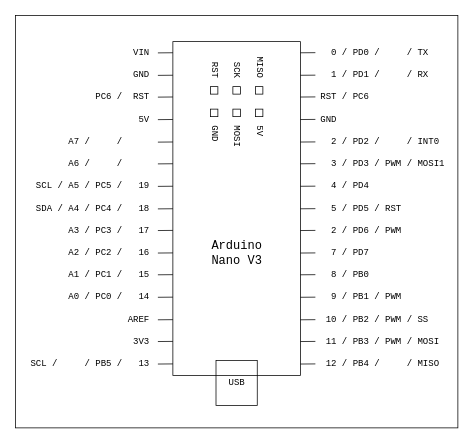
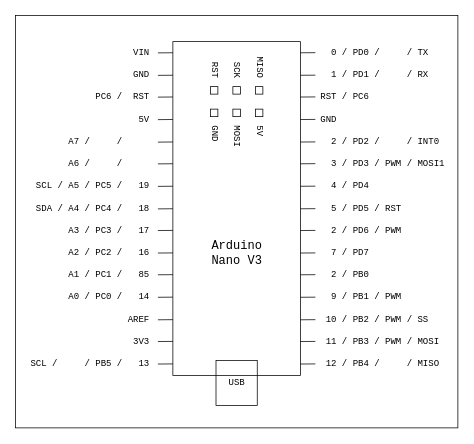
  <mxCell id="0" />
  <mxCell id="1" value="bg" parent="0" />
  <mxCell id="2" value="" style="rounded=0;whiteSpace=wrap;html=1;fillColor=#FFFFFF;" vertex="1" parent="1"><mxGeometry x="20" y="20" width="590" height="550" as="geometry" /></mxCell>
  <mxCell id="3" parent="0" />
  <mxCell id="4" value="&amp;nbsp; 2 / PD2 /&amp;nbsp; &amp;nbsp; &amp;nbsp;/ INT0" style="text;html=1;align=left;verticalAlign=middle;resizable=0;points=[];autosize=1;strokeColor=none;fillColor=none;fontFamily=Courier New;" parent="3" vertex="1"><mxGeometry x="425" y="174" width="180" height="30" as="geometry" /></mxCell>
  <mxCell id="5" value="&amp;nbsp; 3 / PD3 / PWM / MOSI1" style="text;html=1;align=left;verticalAlign=middle;resizable=0;points=[];autosize=1;strokeColor=none;fillColor=none;fontFamily=Courier New;" parent="3" vertex="1"><mxGeometry x="425" y="203" width="180" height="30" as="geometry" /></mxCell>
  <mxCell id="6" value="&amp;nbsp;11 / PB3 / PWM / MOSI" style="text;html=1;align=left;verticalAlign=middle;resizable=0;points=[];autosize=1;strokeColor=none;fillColor=none;fontFamily=Courier New;" parent="3" vertex="1"><mxGeometry x="425" y="440" width="180" height="30" as="geometry" /></mxCell>
  <mxCell id="7" value="&amp;nbsp;12 / PB4 /&amp;nbsp; &amp;nbsp; &amp;nbsp;/ MISO" style="text;html=1;align=left;verticalAlign=middle;resizable=0;points=[];autosize=1;strokeColor=none;fillColor=none;fontFamily=Courier New;" parent="3" vertex="1"><mxGeometry x="425" y="470" width="180" height="30" as="geometry" /></mxCell>
  <mxCell id="8" value="" style="rounded=0;whiteSpace=wrap;html=1;fontFamily=Courier New;fillColor=none;" parent="3" vertex="1"><mxGeometry x="230" y="55" width="170" height="445" as="geometry" /></mxCell>
  <mxCell id="9" value="VIN" style="text;html=1;align=right;verticalAlign=middle;resizable=0;points=[];autosize=1;strokeColor=none;fillColor=none;fontFamily=Courier New;" parent="3" vertex="1"><mxGeometry x="150" y="55" width="50" height="30" as="geometry" /></mxCell>
  <mxCell id="10" value="GND" style="text;html=1;align=right;verticalAlign=middle;resizable=0;points=[];autosize=1;strokeColor=none;fillColor=none;fontFamily=Courier New;" parent="3" vertex="1"><mxGeometry x="150" y="85" width="50" height="30" as="geometry" /></mxCell>
  <mxCell id="11" value="PC6 /&amp;nbsp; RST" style="text;html=1;align=right;verticalAlign=middle;resizable=0;points=[];autosize=1;strokeColor=none;fillColor=none;fontFamily=Courier New;" parent="3" vertex="1"><mxGeometry x="100" y="114" width="100" height="30" as="geometry" /></mxCell>
  <mxCell id="12" value="5V" style="text;html=1;align=right;verticalAlign=middle;resizable=0;points=[];autosize=1;strokeColor=none;fillColor=none;fontFamily=Courier New;" parent="3" vertex="1"><mxGeometry x="160" y="144" width="40" height="30" as="geometry" /></mxCell>
  <mxCell id="13" value="A7 /&amp;nbsp; &amp;nbsp; &amp;nbsp;/&amp;nbsp; &amp;nbsp; &amp;nbsp;" style="text;html=1;align=right;verticalAlign=middle;resizable=0;points=[];autosize=1;strokeColor=none;fillColor=none;fontFamily=Courier New;" parent="3" vertex="1"><mxGeometry x="70" y="174" width="130" height="30" as="geometry" /></mxCell>
  <mxCell id="14" value="A6 /&amp;nbsp; &amp;nbsp; &amp;nbsp;/&amp;nbsp; &amp;nbsp; &amp;nbsp;" style="text;html=1;align=right;verticalAlign=middle;resizable=0;points=[];autosize=1;strokeColor=none;fillColor=none;fontFamily=Courier New;" parent="3" vertex="1"><mxGeometry x="70" y="203" width="130" height="30" as="geometry" /></mxCell>
  <mxCell id="15" value="SCL / A5 / PC5 /&amp;nbsp; &amp;nbsp;19" style="text;html=1;align=right;verticalAlign=middle;resizable=0;points=[];autosize=1;strokeColor=none;fillColor=none;fontFamily=Courier New;" parent="3" vertex="1"><mxGeometry x="30" y="233" width="170" height="30" as="geometry" /></mxCell>
  <mxCell id="16" value="SDA / A4 / PC4 /&amp;nbsp; &amp;nbsp;18" style="text;html=1;align=right;verticalAlign=middle;resizable=0;points=[];autosize=1;strokeColor=none;fillColor=none;fontFamily=Courier New;" parent="3" vertex="1"><mxGeometry x="30" y="263" width="170" height="30" as="geometry" /></mxCell>
  <mxCell id="17" value="A3 / PC3 /&amp;nbsp; &amp;nbsp;17" style="text;html=1;align=right;verticalAlign=middle;resizable=0;points=[];autosize=1;strokeColor=none;fillColor=none;fontFamily=Courier New;" parent="3" vertex="1"><mxGeometry x="70" y="292" width="130" height="30" as="geometry" /></mxCell>
  <mxCell id="18" value="A2 / PC2 /&amp;nbsp; &amp;nbsp;16" style="text;html=1;align=right;verticalAlign=middle;resizable=0;points=[];autosize=1;strokeColor=none;fillColor=none;fontFamily=Courier New;" parent="3" vertex="1"><mxGeometry x="70" y="322" width="130" height="30" as="geometry" /></mxCell>
- <mxCell id="19" value="A1 / PC1 /&amp;nbsp; &amp;nbsp;15" style="text;html=1;align=right;verticalAlign=middle;resizable=0;points=[];autosize=1;strokeColor=none;fillColor=none;fontFamily=Courier New;" parent="3" vertex="1"><mxGeometry x="70" y="351" width="130" height="30" as="geometry" /></mxCell>
+ <mxCell id="19" value="A1 / PC1 /&amp;nbsp; &amp;nbsp;85" style="text;html=1;align=right;verticalAlign=middle;resizable=0;points=[];autosize=1;strokeColor=none;fillColor=none;fontFamily=Courier New;" parent="3" vertex="1"><mxGeometry x="70" y="351" width="130" height="30" as="geometry" /></mxCell>
  <mxCell id="20" value="A0 / PC0 /&amp;nbsp; &amp;nbsp;14" style="text;html=1;align=right;verticalAlign=middle;resizable=0;points=[];autosize=1;strokeColor=none;fillColor=none;fontFamily=Courier New;" parent="3" vertex="1"><mxGeometry x="70" y="381" width="130" height="30" as="geometry" /></mxCell>
  <mxCell id="21" value="AREF" style="text;html=1;align=right;verticalAlign=middle;resizable=0;points=[];autosize=1;strokeColor=none;fillColor=none;fontFamily=Courier New;" parent="3" vertex="1"><mxGeometry x="150" y="411" width="50" height="30" as="geometry" /></mxCell>
  <mxCell id="22" value="3V3" style="text;html=1;align=right;verticalAlign=middle;resizable=0;points=[];autosize=1;strokeColor=none;fillColor=none;fontFamily=Courier New;" parent="3" vertex="1"><mxGeometry x="150" y="440" width="50" height="30" as="geometry" /></mxCell>
  <mxCell id="23" value="SCL /&amp;nbsp; &amp;nbsp; &amp;nbsp;/ PB5 /&amp;nbsp; &amp;nbsp;13" style="text;html=1;align=right;verticalAlign=middle;resizable=0;points=[];autosize=1;strokeColor=none;fillColor=none;fontFamily=Courier New;" parent="3" vertex="1"><mxGeometry x="20" y="470" width="180" height="30" as="geometry" /></mxCell>
  <mxCell id="24" value="&amp;nbsp; 0 / PD0 /&amp;nbsp; &amp;nbsp; &amp;nbsp;/ TX" style="text;html=1;align=left;verticalAlign=middle;resizable=0;points=[];autosize=1;strokeColor=none;fillColor=none;fontFamily=Courier New;" parent="3" vertex="1"><mxGeometry x="425" y="55" width="170" height="30" as="geometry" /></mxCell>
  <mxCell id="25" value="&amp;nbsp; 1 / PD1 /&amp;nbsp; &amp;nbsp; &amp;nbsp;/ RX" style="text;html=1;align=left;verticalAlign=middle;resizable=0;points=[];autosize=1;strokeColor=none;fillColor=none;fontFamily=Courier New;" parent="3" vertex="1"><mxGeometry x="425" y="85" width="170" height="30" as="geometry" /></mxCell>
  <mxCell id="26" value="RST / PC6" style="text;html=1;align=left;verticalAlign=middle;resizable=0;points=[];autosize=1;strokeColor=none;fillColor=none;fontFamily=Courier New;" parent="3" vertex="1"><mxGeometry x="425" y="114" width="90" height="30" as="geometry" /></mxCell>
  <mxCell id="27" value="GND" style="text;html=1;align=left;verticalAlign=middle;resizable=0;points=[];autosize=1;strokeColor=none;fillColor=none;fontFamily=Courier New;" parent="3" vertex="1"><mxGeometry x="425" y="144" width="50" height="30" as="geometry" /></mxCell>
  <mxCell id="28" value="&amp;nbsp; 4 / PD4" style="text;html=1;align=left;verticalAlign=middle;resizable=0;points=[];autosize=1;strokeColor=none;fillColor=none;fontFamily=Courier New;" parent="3" vertex="1"><mxGeometry x="425" y="233" width="90" height="30" as="geometry" /></mxCell>
  <mxCell id="29" value="&amp;nbsp; 5 / PD5 / RST" style="text;html=1;align=left;verticalAlign=middle;resizable=0;points=[];autosize=1;strokeColor=none;fillColor=none;fontFamily=Courier New;" parent="3" vertex="1"><mxGeometry x="425" y="263" width="130" height="30" as="geometry" /></mxCell>
  <mxCell id="30" value="&amp;nbsp; 2 / PD6 / PWM" style="text;html=1;align=left;verticalAlign=middle;resizable=0;points=[];autosize=1;strokeColor=none;fillColor=none;fontFamily=Courier New;" parent="3" vertex="1"><mxGeometry x="425" y="292" width="130" height="30" as="geometry" /></mxCell>
  <mxCell id="31" value="&amp;nbsp; 7 / PD7" style="text;html=1;align=left;verticalAlign=middle;resizable=0;points=[];autosize=1;strokeColor=none;fillColor=none;fontFamily=Courier New;" parent="3" vertex="1"><mxGeometry x="425" y="322" width="90" height="30" as="geometry" /></mxCell>
- <mxCell id="32" value="&amp;nbsp; 8 / PB0" style="text;html=1;align=left;verticalAlign=middle;resizable=0;points=[];autosize=1;strokeColor=none;fillColor=none;fontFamily=Courier New;" parent="3" vertex="1"><mxGeometry x="425" y="351" width="90" height="30" as="geometry" /></mxCell>
+ <mxCell id="32" value="&amp;nbsp; 2 / PB0" style="text;html=1;align=left;verticalAlign=middle;resizable=0;points=[];autosize=1;strokeColor=none;fillColor=none;fontFamily=Courier New;" parent="3" vertex="1"><mxGeometry x="425" y="351" width="90" height="30" as="geometry" /></mxCell>
  <mxCell id="33" value="&amp;nbsp; 9 / PB1 / PWM" style="text;html=1;align=left;verticalAlign=middle;resizable=0;points=[];autosize=1;strokeColor=none;fillColor=none;fontFamily=Courier New;" parent="3" vertex="1"><mxGeometry x="425" y="381" width="130" height="30" as="geometry" /></mxCell>
  <mxCell id="34" value="&amp;nbsp;10 / PB2 / PWM / SS" style="text;html=1;align=left;verticalAlign=middle;resizable=0;points=[];autosize=1;strokeColor=none;fillColor=none;fontFamily=Courier New;" parent="3" vertex="1"><mxGeometry x="425" y="411" width="170" height="30" as="geometry" /></mxCell>
  <mxCell id="35" value="&lt;font style=&quot;font-size: 16px;&quot;&gt;Arduino&lt;br&gt;Nano V3&lt;/font&gt;" style="text;html=1;align=center;verticalAlign=middle;resizable=0;points=[];autosize=1;strokeColor=none;fillColor=none;fontFamily=Courier New;" parent="3" vertex="1"><mxGeometry x="270" y="312.5" width="90" height="50" as="geometry" /></mxCell>
  <mxCell id="36" value="USB" style="rounded=0;whiteSpace=wrap;html=1;fontFamily=Courier New;fillColor=none;" parent="3" vertex="1"><mxGeometry x="287.5" y="480" width="55" height="60" as="geometry" /></mxCell>
  <mxCell id="37" value="" style="endArrow=none;html=1;fontFamily=Courier New;" parent="3" edge="1"><mxGeometry width="50" height="50" relative="1" as="geometry"><mxPoint x="210" y="70" as="sourcePoint" /><mxPoint x="230" y="69.83" as="targetPoint" /></mxGeometry></mxCell>
  <mxCell id="38" value="" style="endArrow=none;html=1;fontFamily=Courier New;" parent="3" edge="1"><mxGeometry width="50" height="50" relative="1" as="geometry"><mxPoint x="210" y="100" as="sourcePoint" /><mxPoint x="230" y="99.83" as="targetPoint" /></mxGeometry></mxCell>
  <mxCell id="39" value="" style="endArrow=none;html=1;fontFamily=Courier New;" parent="3" edge="1"><mxGeometry width="50" height="50" relative="1" as="geometry"><mxPoint x="210" y="129" as="sourcePoint" /><mxPoint x="230" y="128.83" as="targetPoint" /></mxGeometry></mxCell>
  <mxCell id="40" value="" style="endArrow=none;html=1;fontFamily=Courier New;" parent="3" edge="1"><mxGeometry width="50" height="50" relative="1" as="geometry"><mxPoint x="210" y="159" as="sourcePoint" /><mxPoint x="230" y="158.83" as="targetPoint" /></mxGeometry></mxCell>
  <mxCell id="41" value="" style="endArrow=none;html=1;fontFamily=Courier New;" parent="3" edge="1"><mxGeometry width="50" height="50" relative="1" as="geometry"><mxPoint x="210" y="189" as="sourcePoint" /><mxPoint x="230" y="188.83" as="targetPoint" /></mxGeometry></mxCell>
  <mxCell id="42" value="" style="endArrow=none;html=1;fontFamily=Courier New;" parent="3" edge="1"><mxGeometry width="50" height="50" relative="1" as="geometry"><mxPoint x="210" y="218" as="sourcePoint" /><mxPoint x="230" y="217.83" as="targetPoint" /></mxGeometry></mxCell>
  <mxCell id="43" value="" style="endArrow=none;html=1;fontFamily=Courier New;" parent="3" edge="1"><mxGeometry width="50" height="50" relative="1" as="geometry"><mxPoint x="210" y="248" as="sourcePoint" /><mxPoint x="230" y="247.83" as="targetPoint" /></mxGeometry></mxCell>
  <mxCell id="44" value="" style="endArrow=none;html=1;fontFamily=Courier New;" parent="3" edge="1"><mxGeometry width="50" height="50" relative="1" as="geometry"><mxPoint x="210" y="278" as="sourcePoint" /><mxPoint x="230" y="277.83" as="targetPoint" /></mxGeometry></mxCell>
  <mxCell id="45" value="" style="endArrow=none;html=1;fontFamily=Courier New;" parent="3" edge="1"><mxGeometry width="50" height="50" relative="1" as="geometry"><mxPoint x="210" y="306.88" as="sourcePoint" /><mxPoint x="230" y="306.71" as="targetPoint" /></mxGeometry></mxCell>
  <mxCell id="46" value="" style="endArrow=none;html=1;fontFamily=Courier New;" parent="3" edge="1"><mxGeometry width="50" height="50" relative="1" as="geometry"><mxPoint x="210" y="336.88" as="sourcePoint" /><mxPoint x="230" y="336.71" as="targetPoint" /></mxGeometry></mxCell>
  <mxCell id="47" value="" style="endArrow=none;html=1;fontFamily=Courier New;" parent="3" edge="1"><mxGeometry width="50" height="50" relative="1" as="geometry"><mxPoint x="210" y="365.88" as="sourcePoint" /><mxPoint x="230" y="365.71" as="targetPoint" /></mxGeometry></mxCell>
  <mxCell id="48" value="" style="endArrow=none;html=1;fontFamily=Courier New;" parent="3" edge="1"><mxGeometry width="50" height="50" relative="1" as="geometry"><mxPoint x="400" y="484.88" as="sourcePoint" /><mxPoint x="420" y="484.71" as="targetPoint" /></mxGeometry></mxCell>
  <mxCell id="49" value="" style="endArrow=none;html=1;fontFamily=Courier New;" parent="3" edge="1"><mxGeometry width="50" height="50" relative="1" as="geometry"><mxPoint x="210" y="484.88" as="sourcePoint" /><mxPoint x="230" y="484.71" as="targetPoint" /></mxGeometry></mxCell>
  <mxCell id="50" value="" style="endArrow=none;html=1;fontFamily=Courier New;" parent="3" edge="1"><mxGeometry width="50" height="50" relative="1" as="geometry"><mxPoint x="210" y="454.88" as="sourcePoint" /><mxPoint x="230" y="454.71" as="targetPoint" /></mxGeometry></mxCell>
  <mxCell id="51" value="" style="endArrow=none;html=1;fontFamily=Courier New;" parent="3" edge="1"><mxGeometry width="50" height="50" relative="1" as="geometry"><mxPoint x="210" y="425.88" as="sourcePoint" /><mxPoint x="230" y="425.71" as="targetPoint" /></mxGeometry></mxCell>
  <mxCell id="52" value="" style="endArrow=none;html=1;fontFamily=Courier New;" parent="3" edge="1"><mxGeometry width="50" height="50" relative="1" as="geometry"><mxPoint x="210" y="395.88" as="sourcePoint" /><mxPoint x="230" y="395.71" as="targetPoint" /></mxGeometry></mxCell>
  <mxCell id="53" value="" style="endArrow=none;html=1;fontFamily=Courier New;" parent="3" edge="1"><mxGeometry width="50" height="50" relative="1" as="geometry"><mxPoint x="400" y="454.88" as="sourcePoint" /><mxPoint x="420" y="454.71" as="targetPoint" /></mxGeometry></mxCell>
  <mxCell id="54" value="" style="endArrow=none;html=1;fontFamily=Courier New;" parent="3" edge="1"><mxGeometry width="50" height="50" relative="1" as="geometry"><mxPoint x="400" y="425.88" as="sourcePoint" /><mxPoint x="420" y="425.71" as="targetPoint" /></mxGeometry></mxCell>
  <mxCell id="55" value="" style="endArrow=none;html=1;fontFamily=Courier New;" parent="3" edge="1"><mxGeometry width="50" height="50" relative="1" as="geometry"><mxPoint x="400" y="395.88" as="sourcePoint" /><mxPoint x="420" y="395.71" as="targetPoint" /></mxGeometry></mxCell>
  <mxCell id="56" value="" style="endArrow=none;html=1;fontFamily=Courier New;" parent="3" edge="1"><mxGeometry width="50" height="50" relative="1" as="geometry"><mxPoint x="400" y="365.88" as="sourcePoint" /><mxPoint x="420" y="365.71" as="targetPoint" /></mxGeometry></mxCell>
  <mxCell id="57" value="" style="endArrow=none;html=1;fontFamily=Courier New;" parent="3" edge="1"><mxGeometry width="50" height="50" relative="1" as="geometry"><mxPoint x="400" y="69.88" as="sourcePoint" /><mxPoint x="420" y="69.71" as="targetPoint" /></mxGeometry></mxCell>
  <mxCell id="58" value="" style="endArrow=none;html=1;fontFamily=Courier New;" parent="3" edge="1"><mxGeometry width="50" height="50" relative="1" as="geometry"><mxPoint x="400" y="99.88" as="sourcePoint" /><mxPoint x="420" y="99.71" as="targetPoint" /></mxGeometry></mxCell>
  <mxCell id="59" value="" style="endArrow=none;html=1;fontFamily=Courier New;" parent="3" edge="1"><mxGeometry width="50" height="50" relative="1" as="geometry"><mxPoint x="400" y="128.88" as="sourcePoint" /><mxPoint x="420" y="128.71" as="targetPoint" /></mxGeometry></mxCell>
  <mxCell id="60" value="" style="endArrow=none;html=1;fontFamily=Courier New;" parent="3" edge="1"><mxGeometry width="50" height="50" relative="1" as="geometry"><mxPoint x="400" y="188.88" as="sourcePoint" /><mxPoint x="420" y="188.71" as="targetPoint" /></mxGeometry></mxCell>
  <mxCell id="61" value="" style="endArrow=none;html=1;fontFamily=Courier New;" parent="3" edge="1"><mxGeometry width="50" height="50" relative="1" as="geometry"><mxPoint x="400" y="217.88" as="sourcePoint" /><mxPoint x="420" y="217.71" as="targetPoint" /></mxGeometry></mxCell>
  <mxCell id="62" value="" style="endArrow=none;html=1;fontFamily=Courier New;" parent="3" edge="1"><mxGeometry width="50" height="50" relative="1" as="geometry"><mxPoint x="400" y="158.88" as="sourcePoint" /><mxPoint x="420" y="158.71" as="targetPoint" /></mxGeometry></mxCell>
  <mxCell id="63" value="" style="endArrow=none;html=1;fontFamily=Courier New;" parent="3" edge="1"><mxGeometry width="50" height="50" relative="1" as="geometry"><mxPoint x="400" y="247.88" as="sourcePoint" /><mxPoint x="420" y="247.71" as="targetPoint" /></mxGeometry></mxCell>
  <mxCell id="64" value="" style="endArrow=none;html=1;fontFamily=Courier New;" parent="3" edge="1"><mxGeometry width="50" height="50" relative="1" as="geometry"><mxPoint x="400" y="277.88" as="sourcePoint" /><mxPoint x="420" y="277.71" as="targetPoint" /></mxGeometry></mxCell>
  <mxCell id="65" value="" style="endArrow=none;html=1;fontFamily=Courier New;" parent="3" edge="1"><mxGeometry width="50" height="50" relative="1" as="geometry"><mxPoint x="400" y="306.88" as="sourcePoint" /><mxPoint x="420" y="306.71" as="targetPoint" /></mxGeometry></mxCell>
  <mxCell id="66" value="" style="endArrow=none;html=1;fontFamily=Courier New;" parent="3" edge="1"><mxGeometry width="50" height="50" relative="1" as="geometry"><mxPoint x="400" y="336.88" as="sourcePoint" /><mxPoint x="420" y="336.71" as="targetPoint" /></mxGeometry></mxCell>
  <mxCell id="67" value="" style="group;rotation=90;" parent="3" vertex="1" connectable="0"><mxGeometry x="235" y="90" width="160" height="90" as="geometry" /></mxCell>
  <mxCell id="68" value="" style="rounded=0;whiteSpace=wrap;html=1;fontFamily=Courier New;rotation=90;fillColor=none;" parent="67" vertex="1"><mxGeometry x="105" y="25" width="10" height="10" as="geometry" /></mxCell>
  <mxCell id="69" value="MISO" style="text;html=1;align=right;verticalAlign=middle;resizable=0;points=[];autosize=1;strokeColor=none;fillColor=none;fontFamily=Courier New;rotation=90;" parent="67" vertex="1"><mxGeometry x="85" y="-25" width="50" height="30" as="geometry" /></mxCell>
  <mxCell id="70" value="" style="rounded=0;whiteSpace=wrap;html=1;fontFamily=Courier New;rotation=90;fillColor=none;" parent="67" vertex="1"><mxGeometry x="75" y="25" width="10" height="10" as="geometry" /></mxCell>
  <mxCell id="71" value="SCK" style="text;html=1;align=right;verticalAlign=middle;resizable=0;points=[];autosize=1;strokeColor=none;fillColor=none;fontFamily=Courier New;rotation=90;" parent="67" vertex="1"><mxGeometry x="55" y="-25" width="50" height="30" as="geometry" /></mxCell>
  <mxCell id="72" value="" style="rounded=0;whiteSpace=wrap;html=1;fontFamily=Courier New;rotation=90;fillColor=none;" parent="67" vertex="1"><mxGeometry x="45" y="25" width="10" height="10" as="geometry" /></mxCell>
  <mxCell id="73" value="RST" style="text;html=1;align=right;verticalAlign=middle;resizable=0;points=[];autosize=1;strokeColor=none;fillColor=none;fontFamily=Courier New;rotation=90;" parent="67" vertex="1"><mxGeometry x="25" y="-25" width="50" height="30" as="geometry" /></mxCell>
  <mxCell id="74" value="" style="rounded=0;whiteSpace=wrap;html=1;fontFamily=Courier New;rotation=90;fillColor=none;" parent="67" vertex="1"><mxGeometry x="105" y="55" width="10" height="10" as="geometry" /></mxCell>
  <mxCell id="75" value="" style="rounded=0;whiteSpace=wrap;html=1;fontFamily=Courier New;rotation=90;fillColor=none;" parent="67" vertex="1"><mxGeometry x="75" y="55" width="10" height="10" as="geometry" /></mxCell>
  <mxCell id="76" value="" style="rounded=0;whiteSpace=wrap;html=1;fontFamily=Courier New;rotation=90;fillColor=none;" parent="67" vertex="1"><mxGeometry x="45" y="55" width="10" height="10" as="geometry" /></mxCell>
  <mxCell id="77" value="5V" style="text;html=1;align=left;verticalAlign=middle;resizable=0;points=[];autosize=1;strokeColor=none;fillColor=none;fontFamily=Courier New;rotation=90;" parent="67" vertex="1"><mxGeometry x="90" y="80" width="40" height="30" as="geometry" /></mxCell>
  <mxCell id="78" value="MOSI" style="text;html=1;align=left;verticalAlign=middle;resizable=0;points=[];autosize=1;strokeColor=none;fillColor=none;fontFamily=Courier New;rotation=90;" parent="67" vertex="1"><mxGeometry x="55" y="85" width="50" height="30" as="geometry" /></mxCell>
  <mxCell id="79" value="GND" style="text;html=1;align=left;verticalAlign=middle;resizable=0;points=[];autosize=1;strokeColor=none;fillColor=none;fontFamily=Courier New;rotation=90;" parent="67" vertex="1"><mxGeometry x="25" y="85" width="50" height="30" as="geometry" /></mxCell>
